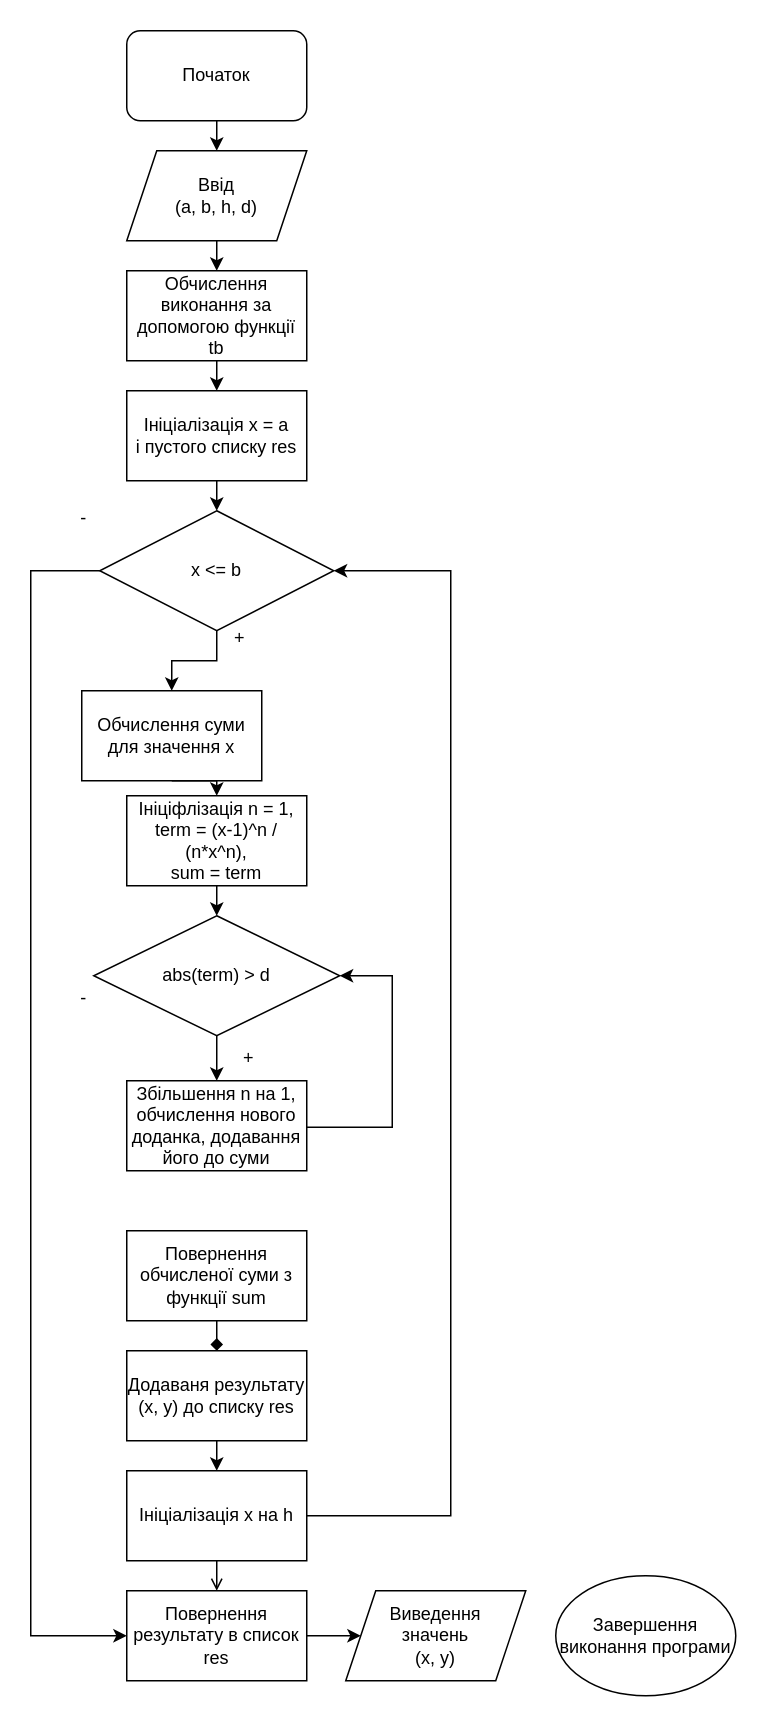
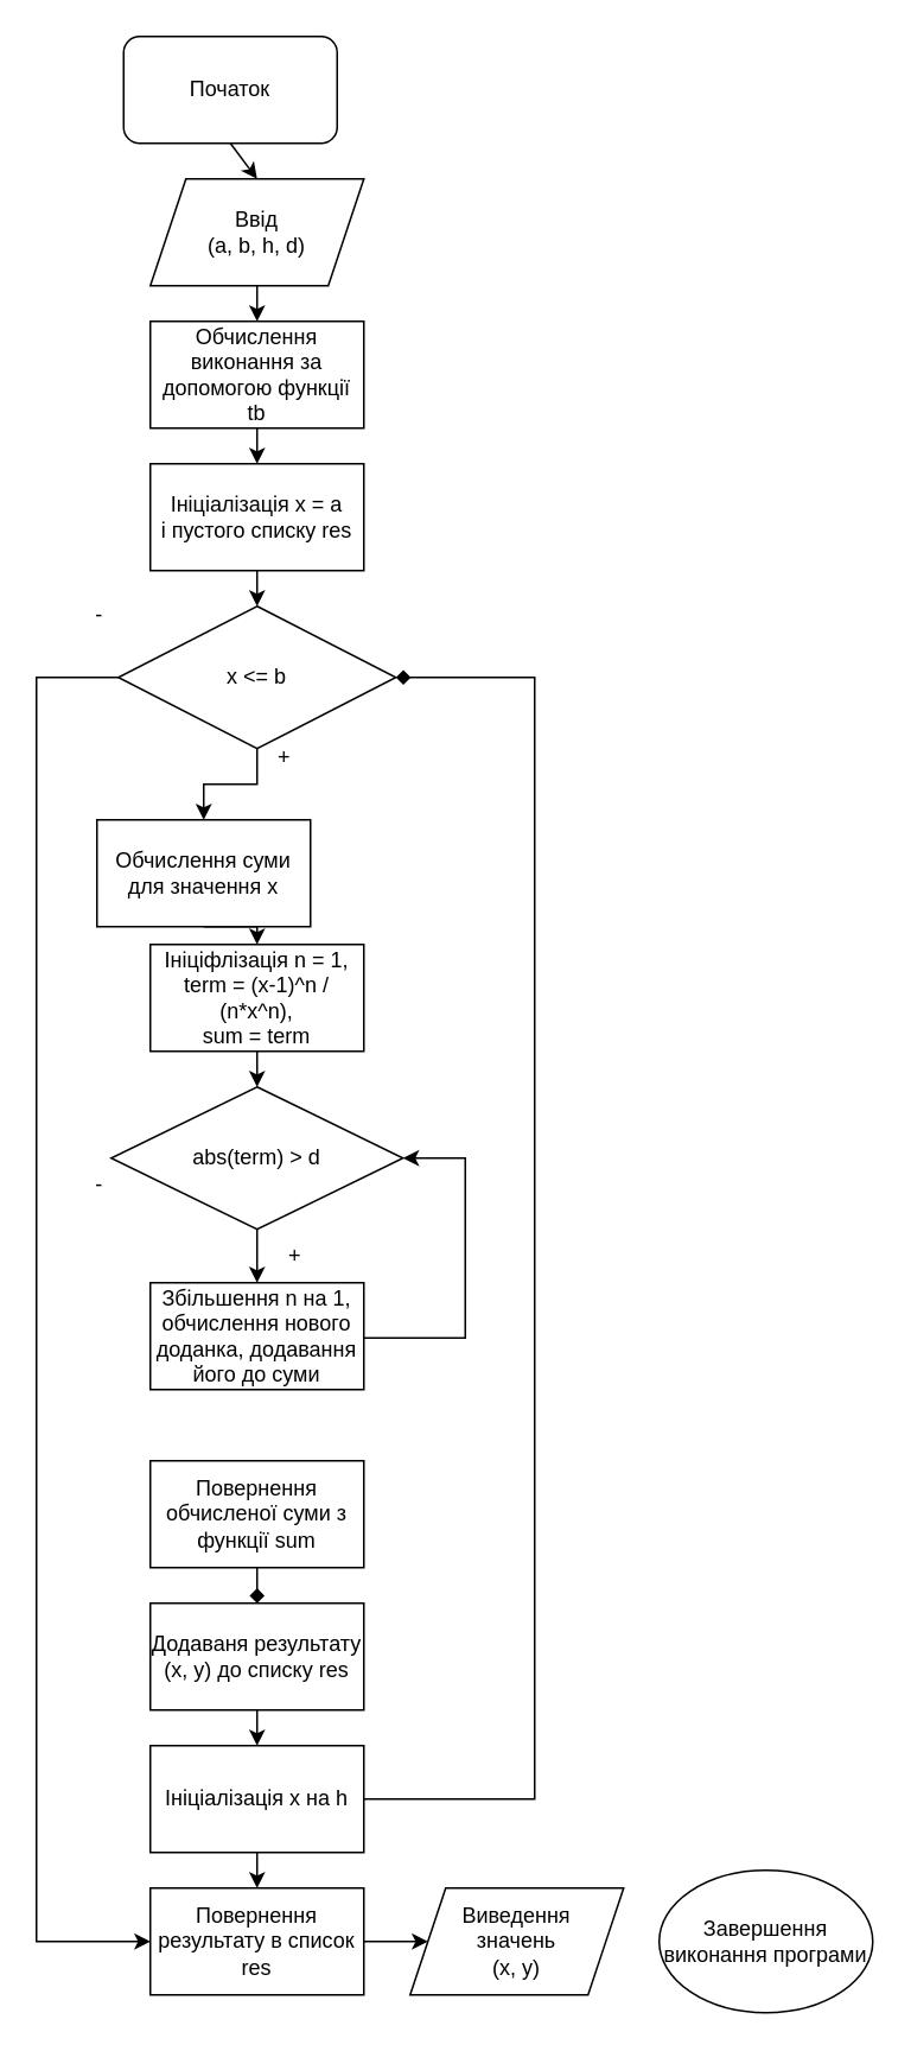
  <mxCell id="0" />
  <mxCell id="1" parent="0" />
- <mxCell id="2" value="Початок" style="rounded=1;whiteSpace=wrap;html=1;" parent="1" vertex="1"><mxGeometry x="84" y="20" width="120" height="60" as="geometry" /></mxCell>
+ <mxCell id="2" value="Початок" style="rounded=1;whiteSpace=wrap;html=1;" parent="1" vertex="1"><mxGeometry x="69" y="20" width="120" height="60" as="geometry" /></mxCell>
  <mxCell id="3" style="edgeStyle=orthogonalEdgeStyle;rounded=0;orthogonalLoop=1;jettySize=auto;html=1;exitX=0.5;exitY=1;exitDx=0;exitDy=0;entryX=0.5;entryY=0;entryDx=0;entryDy=0;" parent="1" source="4" target="7" edge="1"><mxGeometry relative="1" as="geometry" /></mxCell>
  <mxCell id="4" value="Ввід&lt;br&gt;(a, b, h, d)" style="shape=parallelogram;perimeter=parallelogramPerimeter;whiteSpace=wrap;html=1;fixedSize=1;" parent="1" vertex="1"><mxGeometry x="84" y="100" width="120" height="60" as="geometry" /></mxCell>
  <mxCell id="5" value="" style="edgeStyle=none;orthogonalLoop=1;jettySize=auto;html=1;rounded=0;entryX=0.5;entryY=0;entryDx=0;entryDy=0;exitX=0.5;exitY=1;exitDx=0;exitDy=0;" parent="1" source="2" target="4" edge="1"><mxGeometry width="100" relative="1" as="geometry"><mxPoint x="10" y="220" as="sourcePoint" /><mxPoint x="110" y="220" as="targetPoint" /><Array as="points" /></mxGeometry></mxCell>
  <mxCell id="6" style="edgeStyle=orthogonalEdgeStyle;rounded=0;orthogonalLoop=1;jettySize=auto;html=1;exitX=0.5;exitY=1;exitDx=0;exitDy=0;entryX=0.5;entryY=0;entryDx=0;entryDy=0;" parent="1" source="7" target="9" edge="1"><mxGeometry relative="1" as="geometry" /></mxCell>
  <mxCell id="7" value="Обчислення виконання за допомогою функції tb" style="rounded=0;whiteSpace=wrap;html=1;" parent="1" vertex="1"><mxGeometry x="84" y="180" width="120" height="60" as="geometry" /></mxCell>
  <mxCell id="8" style="edgeStyle=orthogonalEdgeStyle;rounded=0;orthogonalLoop=1;jettySize=auto;html=1;exitX=0.5;exitY=1;exitDx=0;exitDy=0;entryX=0.5;entryY=0;entryDx=0;entryDy=0;" parent="1" source="9" target="12" edge="1"><mxGeometry relative="1" as="geometry" /></mxCell>
  <mxCell id="9" value="Ініціалізація x = a&lt;br&gt;і пустого списку res" style="rounded=0;whiteSpace=wrap;html=1;" parent="1" vertex="1"><mxGeometry x="84" y="260" width="120" height="60" as="geometry" /></mxCell>
  <mxCell id="10" style="edgeStyle=orthogonalEdgeStyle;rounded=0;orthogonalLoop=1;jettySize=auto;html=1;exitX=0.5;exitY=1;exitDx=0;exitDy=0;entryX=0.5;entryY=0;entryDx=0;entryDy=0;" parent="1" source="12" target="14" edge="1"><mxGeometry relative="1" as="geometry" /></mxCell>
  <mxCell id="11" style="edgeStyle=orthogonalEdgeStyle;rounded=0;orthogonalLoop=1;jettySize=auto;html=1;exitX=0;exitY=0.5;exitDx=0;exitDy=0;entryX=0;entryY=0.5;entryDx=0;entryDy=0;" parent="1" source="12" target="33" edge="1"><mxGeometry relative="1" as="geometry"><Array as="points"><mxPoint x="20" y="380" /><mxPoint x="20" y="1090" /></Array></mxGeometry></mxCell>
  <mxCell id="12" value="x &amp;lt;= b" style="rhombus;whiteSpace=wrap;html=1;" parent="1" vertex="1"><mxGeometry x="66" y="340" width="156" height="80" as="geometry" /></mxCell>
  <mxCell id="13" style="edgeStyle=orthogonalEdgeStyle;rounded=0;orthogonalLoop=1;jettySize=auto;html=1;exitX=0.5;exitY=1;exitDx=0;exitDy=0;entryX=0.5;entryY=0;entryDx=0;entryDy=0;" parent="1" source="14" target="16" edge="1"><mxGeometry relative="1" as="geometry" /></mxCell>
  <mxCell id="14" value="Обчислення суми для значення x" style="whiteSpace=wrap;html=1;" parent="1" vertex="1"><mxGeometry x="54" y="460" width="120" height="60" as="geometry" /></mxCell>
  <mxCell id="15" style="edgeStyle=orthogonalEdgeStyle;rounded=0;orthogonalLoop=1;jettySize=auto;html=1;exitX=0.5;exitY=1;exitDx=0;exitDy=0;entryX=0.5;entryY=0;entryDx=0;entryDy=0;" parent="1" source="16" target="18" edge="1"><mxGeometry relative="1" as="geometry" /></mxCell>
  <mxCell id="16" value="Ініціфлізація n = 1, term = (x-1)^n / (n*x^n),&lt;br&gt;sum = term" style="whiteSpace=wrap;html=1;" parent="1" vertex="1"><mxGeometry x="84" y="530" width="120" height="60" as="geometry" /></mxCell>
  <mxCell id="17" style="edgeStyle=orthogonalEdgeStyle;rounded=0;orthogonalLoop=1;jettySize=auto;html=1;exitX=0.5;exitY=1;exitDx=0;exitDy=0;entryX=0.5;entryY=0;entryDx=0;entryDy=0;" parent="1" source="18" target="20" edge="1"><mxGeometry relative="1" as="geometry" /></mxCell>
  <mxCell id="18" value="abs(term) &amp;gt; d" style="rhombus;whiteSpace=wrap;html=1;" parent="1" vertex="1"><mxGeometry x="62" y="610" width="164" height="80" as="geometry" /></mxCell>
  <mxCell id="19" style="edgeStyle=orthogonalEdgeStyle;rounded=0;orthogonalLoop=1;jettySize=auto;html=1;exitX=1;exitY=0.5;exitDx=0;exitDy=0;entryX=1;entryY=0.5;entryDx=0;entryDy=0;" parent="1" target="18" edge="1"><mxGeometry relative="1" as="geometry"><mxPoint x="230" y="650" as="targetPoint" /><mxPoint x="202" y="750" as="sourcePoint" /><Array as="points"><mxPoint x="202" y="751" /><mxPoint x="261" y="751" /><mxPoint x="261" y="650" /></Array></mxGeometry></mxCell>
  <mxCell id="20" value="Збільшення n на 1, обчислення нового доданка, додавання його до суми" style="whiteSpace=wrap;html=1;" parent="1" vertex="1"><mxGeometry x="84" y="720" width="120" height="60" as="geometry" /></mxCell>
  <mxCell id="21" style="edgeStyle=orthogonalEdgeStyle;rounded=0;orthogonalLoop=1;jettySize=auto;html=1;exitX=0.5;exitY=1;exitDx=0;exitDy=0;endArrow=diamond;" parent="1" source="22" target="26" edge="1"><mxGeometry relative="1" as="geometry" /></mxCell>
  <mxCell id="22" value="Повернення обчисленої суми з функції sum" style="rounded=0;whiteSpace=wrap;html=1;" parent="1" vertex="1"><mxGeometry x="84" y="820" width="120" height="60" as="geometry" /></mxCell>
  <mxCell id="23" value="+" style="text;html=1;align=center;verticalAlign=middle;resizable=0;points=[];autosize=1;strokeColor=none;fillColor=none;" parent="1" vertex="1"><mxGeometry x="150" y="690" width="30" height="30" as="geometry" /></mxCell>
  <mxCell id="24" value="-" style="text;html=1;align=center;verticalAlign=middle;resizable=0;points=[];autosize=1;strokeColor=none;fillColor=none;" parent="1" vertex="1"><mxGeometry x="40" y="650" width="30" height="30" as="geometry" /></mxCell>
  <mxCell id="25" style="edgeStyle=orthogonalEdgeStyle;rounded=0;orthogonalLoop=1;jettySize=auto;html=1;exitX=0.5;exitY=1;exitDx=0;exitDy=0;entryX=0.5;entryY=0;entryDx=0;entryDy=0;" parent="1" source="26" target="29" edge="1"><mxGeometry relative="1" as="geometry" /></mxCell>
  <mxCell id="26" value="Додаваня результату (x, y) до списку res" style="whiteSpace=wrap;html=1;" parent="1" vertex="1"><mxGeometry x="84" y="900" width="120" height="60" as="geometry" /></mxCell>
- <mxCell id="27" style="edgeStyle=orthogonalEdgeStyle;rounded=0;orthogonalLoop=1;jettySize=auto;html=1;exitX=1;exitY=0.5;exitDx=0;exitDy=0;entryX=1;entryY=0.5;entryDx=0;entryDy=0;" parent="1" source="29" target="12" edge="1"><mxGeometry relative="1" as="geometry"><Array as="points"><mxPoint x="300" y="1010" /><mxPoint x="300" y="380" /></Array></mxGeometry></mxCell>
- <mxCell id="28" style="edgeStyle=orthogonalEdgeStyle;rounded=0;orthogonalLoop=1;jettySize=auto;html=1;exitX=0.5;exitY=1;exitDx=0;exitDy=0;entryX=0.5;entryY=0;entryDx=0;entryDy=0;endArrow=open;" parent="1" source="29" target="33" edge="1"><mxGeometry relative="1" as="geometry" /></mxCell>
+ <mxCell id="27" style="edgeStyle=orthogonalEdgeStyle;rounded=0;orthogonalLoop=1;jettySize=auto;html=1;exitX=1;exitY=0.5;exitDx=0;exitDy=0;entryX=1;entryY=0.5;entryDx=0;entryDy=0;endArrow=diamond;" parent="1" source="29" target="12" edge="1"><mxGeometry relative="1" as="geometry"><Array as="points"><mxPoint x="300" y="1010" /><mxPoint x="300" y="380" /></Array></mxGeometry></mxCell>
+ <mxCell id="28" style="edgeStyle=orthogonalEdgeStyle;rounded=0;orthogonalLoop=1;jettySize=auto;html=1;exitX=0.5;exitY=1;exitDx=0;exitDy=0;entryX=0.5;entryY=0;entryDx=0;entryDy=0;" parent="1" source="29" target="33" edge="1"><mxGeometry relative="1" as="geometry" /></mxCell>
  <mxCell id="29" value="Ініціалізація x на h" style="rounded=0;whiteSpace=wrap;html=1;" parent="1" vertex="1"><mxGeometry x="84" y="980" width="120" height="60" as="geometry" /></mxCell>
  <mxCell id="30" value="+" style="text;html=1;align=center;verticalAlign=middle;resizable=0;points=[];autosize=1;strokeColor=none;fillColor=none;" parent="1" vertex="1"><mxGeometry x="144" y="410" width="30" height="30" as="geometry" /></mxCell>
  <mxCell id="31" value="-" style="text;html=1;align=center;verticalAlign=middle;resizable=0;points=[];autosize=1;strokeColor=none;fillColor=none;" parent="1" vertex="1"><mxGeometry x="40" y="330" width="30" height="30" as="geometry" /></mxCell>
  <mxCell id="32" style="edgeStyle=orthogonalEdgeStyle;rounded=0;orthogonalLoop=1;jettySize=auto;html=1;exitX=1;exitY=0.5;exitDx=0;exitDy=0;" parent="1" source="33" target="34" edge="1"><mxGeometry relative="1" as="geometry" /></mxCell>
  <mxCell id="33" value="Повернення результату в список res" style="rounded=0;whiteSpace=wrap;html=1;" parent="1" vertex="1"><mxGeometry x="84" y="1060" width="120" height="60" as="geometry" /></mxCell>
  <mxCell id="34" value="Виведення &lt;br&gt;значень&lt;br&gt;(x, y)" style="shape=parallelogram;perimeter=parallelogramPerimeter;whiteSpace=wrap;html=1;fixedSize=1;" parent="1" vertex="1"><mxGeometry x="230" y="1060" width="120" height="60" as="geometry" /></mxCell>
  <mxCell id="35" value="Завершення виконання програми" style="ellipse;whiteSpace=wrap;html=1;" parent="1" vertex="1"><mxGeometry x="370" y="1050" width="120" height="80" as="geometry" /></mxCell>
